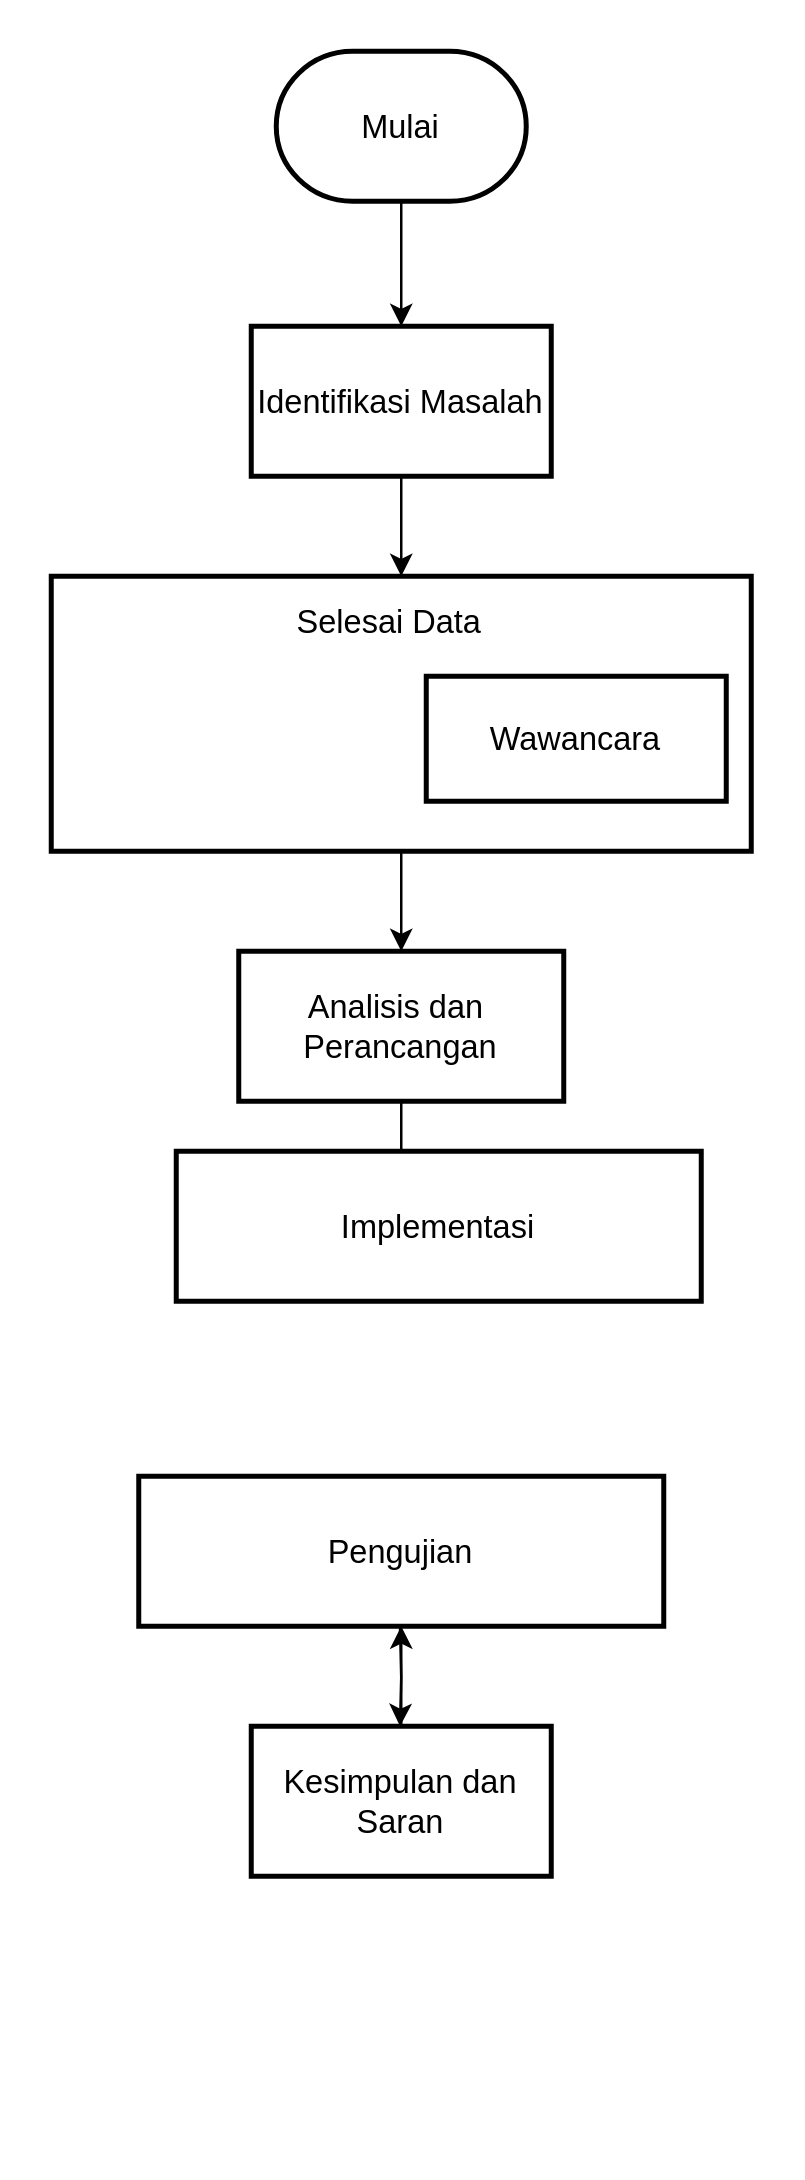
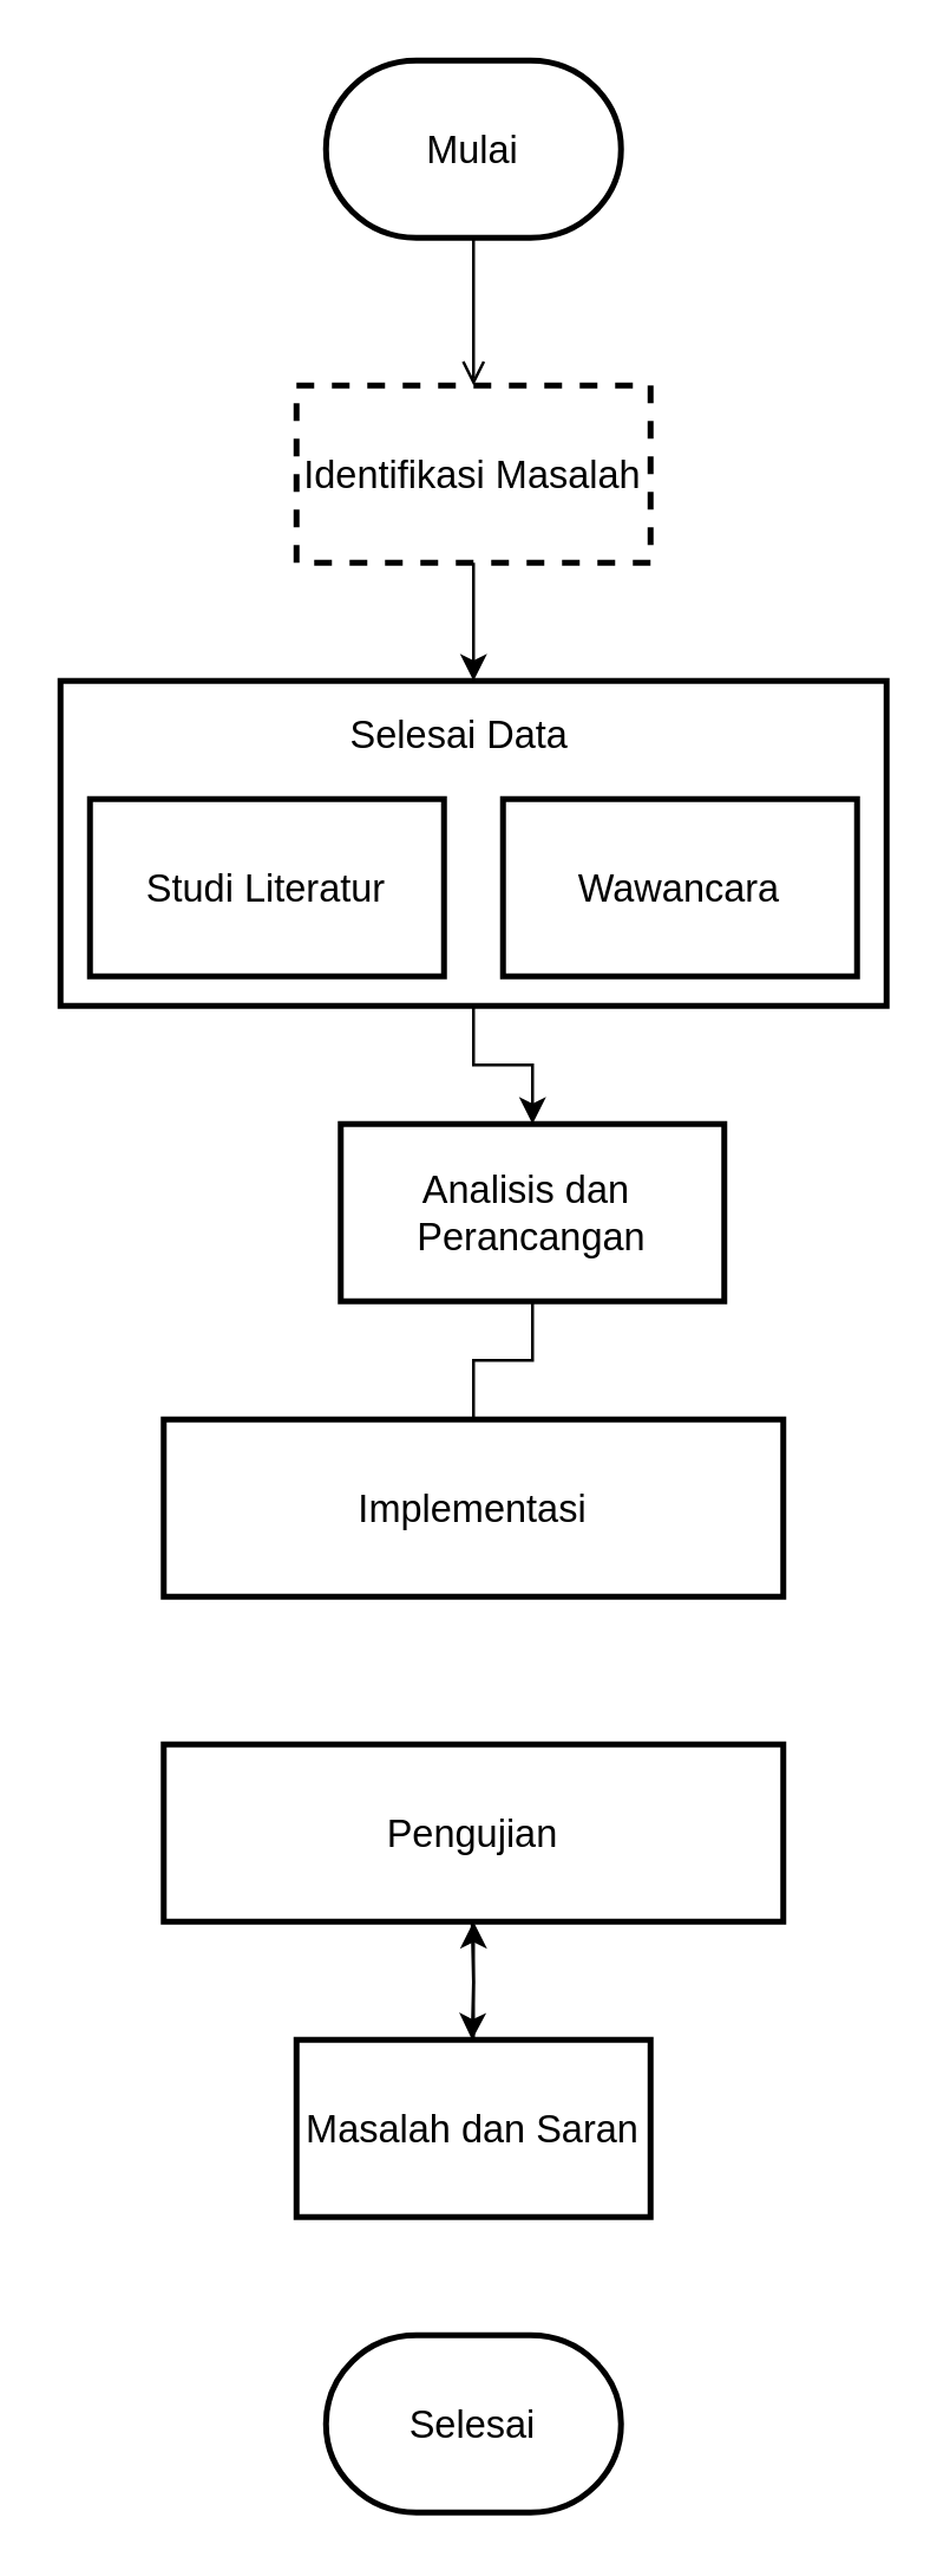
  <mxCell id="0" />
  <mxCell id="1" parent="0" />
  <mxCell id="2" value="&lt;font style=&quot;font-size: 13px&quot;&gt;Mulai&lt;/font&gt;" style="strokeWidth=2;html=1;shape=mxgraph.flowchart.terminator;whiteSpace=wrap;" parent="1" vertex="1"><mxGeometry x="110" y="20" width="100" height="60" as="geometry" /></mxCell>
  <mxCell id="3" value="" style="edgeStyle=orthogonalEdgeStyle;rounded=0;orthogonalLoop=1;jettySize=auto;html=1;endArrow=none;" parent="1" source="4" target="5" edge="1"><mxGeometry relative="1" as="geometry" /></mxCell>
- <mxCell id="4" value="&lt;font style=&quot;font-size: 13px&quot;&gt;Analisis dan&amp;nbsp; Perancangan&lt;/font&gt;" style="rounded=0;whiteSpace=wrap;html=1;strokeWidth=2;" parent="1" vertex="1"><mxGeometry x="95" y="380" width="130" height="60" as="geometry" /></mxCell>
- <mxCell id="5" value="&lt;font style=&quot;font-size: 13px&quot;&gt;Implementasi&lt;/font&gt;" style="rounded=0;whiteSpace=wrap;html=1;strokeWidth=2;" parent="1" vertex="1"><mxGeometry x="70" y="460" width="210" height="60" as="geometry" /></mxCell>
+ <mxCell id="4" value="&lt;font style=&quot;font-size: 13px&quot;&gt;Analisis dan&amp;nbsp; Perancangan&lt;/font&gt;" style="rounded=0;whiteSpace=wrap;html=1;strokeWidth=2;" parent="1" vertex="1"><mxGeometry x="115" y="380" width="130" height="60" as="geometry" /></mxCell>
+ <mxCell id="5" value="&lt;font style=&quot;font-size: 13px&quot;&gt;Implementasi&lt;/font&gt;" style="rounded=0;whiteSpace=wrap;html=1;strokeWidth=2;" parent="1" vertex="1"><mxGeometry x="55" y="480" width="210" height="60" as="geometry" /></mxCell>
  <mxCell id="6" value="" style="edgeStyle=orthogonalEdgeStyle;rounded=0;orthogonalLoop=1;jettySize=auto;html=1;fontSize=13;" parent="1" source="7" target="18" edge="1"><mxGeometry relative="1" as="geometry" /></mxCell>
- <mxCell id="7" value="&lt;font style=&quot;font-size: 13px&quot;&gt;Kesimpulan dan Saran&lt;/font&gt;" style="rounded=0;whiteSpace=wrap;html=1;strokeWidth=2;" parent="1" vertex="1"><mxGeometry x="100" y="690" width="120" height="60" as="geometry" /></mxCell>
- <mxCell id="8" value="" style="endArrow=classic;html=1;exitX=0.5;exitY=1;exitDx=0;exitDy=0;exitPerimeter=0;" parent="1" source="2" target="10" edge="1"><mxGeometry width="50" height="50" relative="1" as="geometry"><mxPoint x="180" y="280" as="sourcePoint" /><mxPoint x="400" y="312" as="targetPoint" /></mxGeometry></mxCell>
- <mxCell id="10" value="&lt;font style=&quot;font-size: 13px&quot;&gt;Identifikasi Masalah&lt;/font&gt;" style="rounded=0;whiteSpace=wrap;html=1;strokeWidth=2;" parent="1" vertex="1"><mxGeometry x="100" width="120" height="60" as="geometry" y="130" /></mxCell>
+ <mxCell id="7" value="&lt;font style=&quot;font-size: 13px&quot;&gt;Masalah dan Saran&lt;/font&gt;" style="rounded=0;whiteSpace=wrap;html=1;strokeWidth=2;" parent="1" vertex="1"><mxGeometry x="100" y="690" width="120" height="60" as="geometry" /></mxCell>
+ <mxCell id="8" value="" style="endArrow=open;html=1;exitX=0.5;exitY=1;exitDx=0;exitDy=0;exitPerimeter=0;" parent="1" source="2" target="10" edge="1"><mxGeometry width="50" height="50" relative="1" as="geometry"><mxPoint x="180" y="280" as="sourcePoint" /><mxPoint x="400" y="312" as="targetPoint" /></mxGeometry></mxCell>
+ <mxCell id="9" value="&lt;font style=&quot;font-size: 13px&quot;&gt;Selesai&lt;/font&gt;" style="strokeWidth=2;html=1;shape=mxgraph.flowchart.terminator;whiteSpace=wrap;" parent="1" vertex="1"><mxGeometry x="110" y="790" width="100" height="60" as="geometry" /></mxCell>
+ <mxCell id="10" value="&lt;font style=&quot;font-size: 13px&quot;&gt;Identifikasi Masalah&lt;/font&gt;" style="rounded=0;whiteSpace=wrap;html=1;strokeWidth=2;dashed=1;" parent="1" vertex="1"><mxGeometry x="100" width="120" height="60" as="geometry" y="130" /></mxCell>
  <mxCell id="11" value="" style="group" parent="1" vertex="1" connectable="0"><mxGeometry x="20" y="230" width="280" height="110" as="geometry" /></mxCell>
  <mxCell id="12" value="" style="rounded=0;whiteSpace=wrap;html=1;strokeWidth=2;" parent="11" vertex="1"><mxGeometry width="280" height="110" as="geometry" /></mxCell>
- <mxCell id="14" value="&lt;font style=&quot;font-size: 13px&quot;&gt;Wawancara&lt;/font&gt;" style="rounded=0;whiteSpace=wrap;html=1;strokeWidth=2;" parent="11" vertex="1"><mxGeometry x="150" y="40" width="120" height="50" as="geometry" /></mxCell>
+ <mxCell id="13" value="&lt;font style=&quot;font-size: 13px&quot;&gt;Studi Literatur&lt;/font&gt;" style="rounded=0;whiteSpace=wrap;html=1;strokeWidth=2;" parent="11" vertex="1"><mxGeometry x="10" y="40" width="120" height="60" as="geometry" /></mxCell>
+ <mxCell id="14" value="&lt;font style=&quot;font-size: 13px&quot;&gt;Wawancara&lt;/font&gt;" style="rounded=0;whiteSpace=wrap;html=1;strokeWidth=2;" parent="11" vertex="1"><mxGeometry x="150" y="40" width="120" height="60" as="geometry" /></mxCell>
  <mxCell id="15" value="Selesai Data" style="text;html=1;strokeColor=none;fillColor=none;align=center;verticalAlign=middle;whiteSpace=wrap;rounded=0;fontSize=13;" parent="11" vertex="1"><mxGeometry x="73" y="8" width="125" height="20" as="geometry" /></mxCell>
  <mxCell id="16" value="" style="endArrow=classic;html=1;exitX=0.5;exitY=1;exitDx=0;exitDy=0;entryX=0.5;entryY=0;entryDx=0;entryDy=0;" parent="1" source="10" target="12" edge="1"><mxGeometry width="50" height="50" relative="1" as="geometry"><mxPoint x="170" y="70" as="sourcePoint" /><mxPoint x="170" as="targetPoint" y="130" /></mxGeometry></mxCell>
  <mxCell id="17" value="" style="edgeStyle=orthogonalEdgeStyle;rounded=0;orthogonalLoop=1;jettySize=auto;html=1;fontSize=13;" parent="1" source="12" target="4" edge="1"><mxGeometry relative="1" as="geometry" /></mxCell>
  <mxCell id="18" value="&lt;font style=&quot;font-size: 13px&quot;&gt;Pengujian&lt;/font&gt;" style="rounded=0;whiteSpace=wrap;html=1;strokeWidth=2;" vertex="1" parent="1"><mxGeometry x="55" y="590" width="210" height="60" as="geometry" /></mxCell>
  <mxCell id="19" value="" style="edgeStyle=orthogonalEdgeStyle;rounded=0;orthogonalLoop=1;jettySize=auto;html=1;" edge="1" parent="1"><mxGeometry relative="1" as="geometry"><mxPoint x="159.5" y="650" as="sourcePoint" /><mxPoint x="159.5" y="690" as="targetPoint" /></mxGeometry></mxCell>
